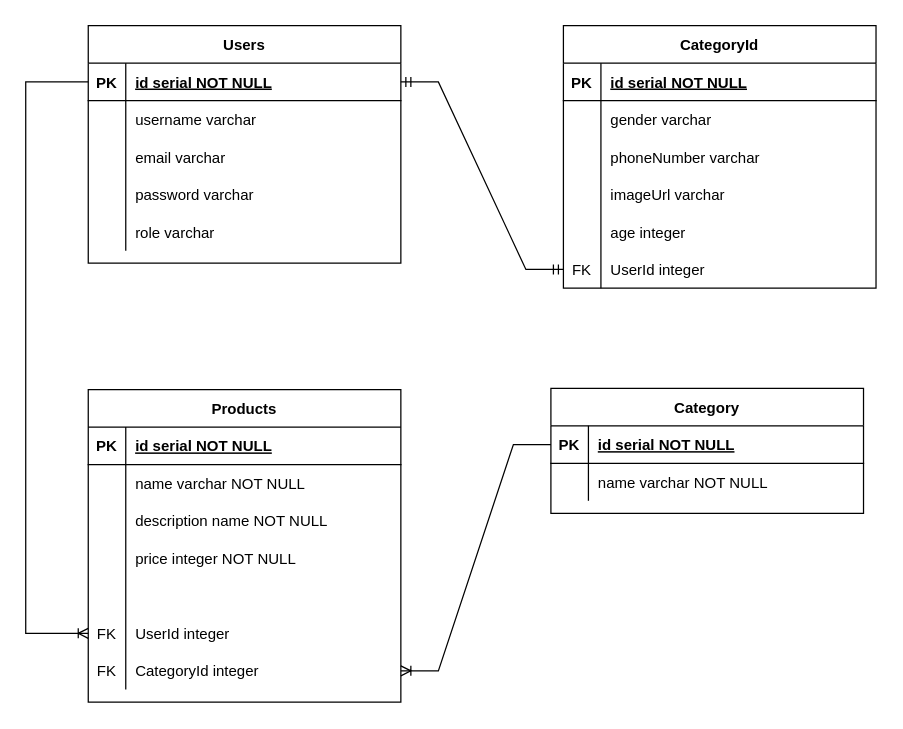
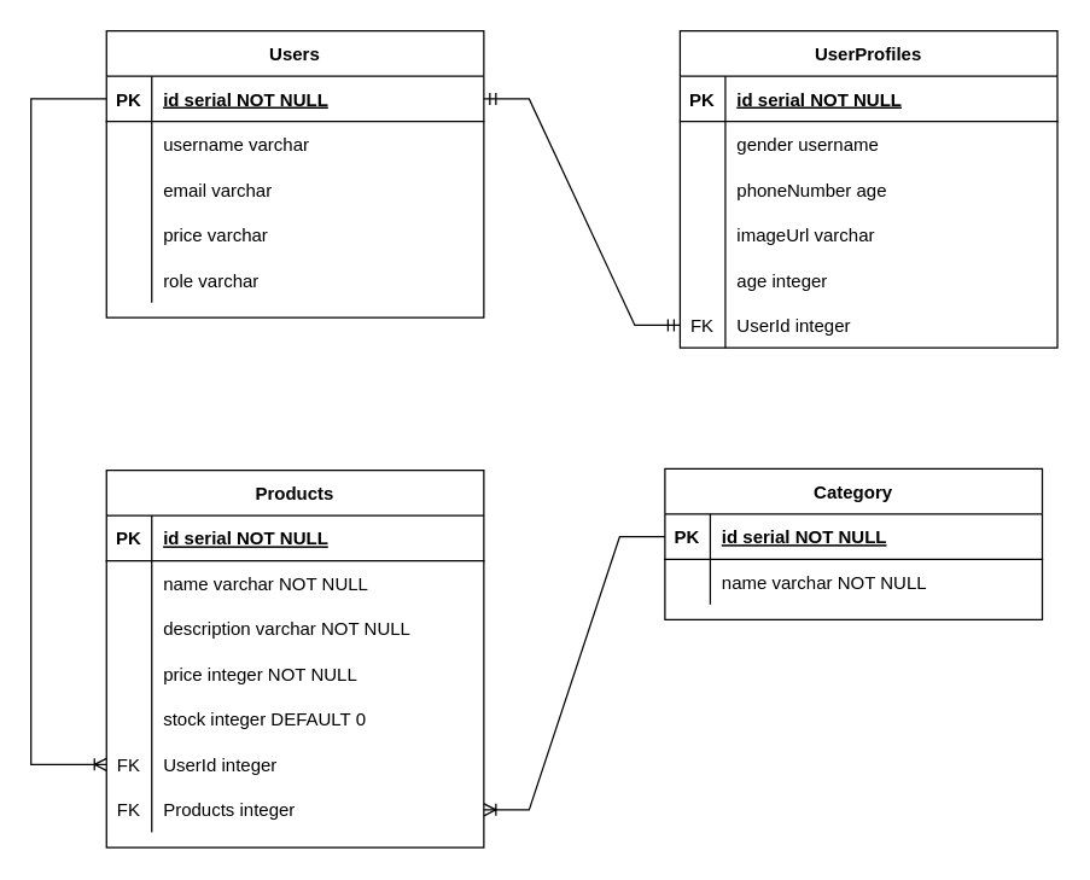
  <mxCell id="0" />
  <mxCell id="1" parent="0" />
  <mxCell id="2" value="Users" style="shape=table;startSize=30;container=1;collapsible=1;childLayout=tableLayout;fixedRows=1;rowLines=0;fontStyle=1;align=center;resizeLast=1;" parent="1" vertex="1"><mxGeometry x="70" y="20" width="250" height="190" as="geometry" /></mxCell>
  <mxCell id="3" value="" style="shape=partialRectangle;collapsible=0;dropTarget=0;pointerEvents=0;fillColor=none;points=[[0,0.5],[1,0.5]];portConstraint=eastwest;top=0;left=0;right=0;bottom=1;" parent="2" vertex="1"><mxGeometry y="30" width="250" height="30" as="geometry" /></mxCell>
  <mxCell id="4" value="PK" style="shape=partialRectangle;overflow=hidden;connectable=0;fillColor=none;top=0;left=0;bottom=0;right=0;fontStyle=1;" parent="3" vertex="1"><mxGeometry width="30" height="30" as="geometry"><mxRectangle width="30" height="30" as="alternateBounds" /></mxGeometry></mxCell>
  <mxCell id="5" value="id serial NOT NULL " style="shape=partialRectangle;overflow=hidden;connectable=0;fillColor=none;top=0;left=0;bottom=0;right=0;align=left;spacingLeft=6;fontStyle=5;" parent="3" vertex="1"><mxGeometry x="30" width="220" height="30" as="geometry"><mxRectangle width="220" height="30" as="alternateBounds" /></mxGeometry></mxCell>
  <mxCell id="6" value="" style="shape=partialRectangle;collapsible=0;dropTarget=0;pointerEvents=0;fillColor=none;points=[[0,0.5],[1,0.5]];portConstraint=eastwest;top=0;left=0;right=0;bottom=0;" parent="2" vertex="1"><mxGeometry y="60" width="250" height="30" as="geometry" /></mxCell>
  <mxCell id="7" value="" style="shape=partialRectangle;overflow=hidden;connectable=0;fillColor=none;top=0;left=0;bottom=0;right=0;" parent="6" vertex="1"><mxGeometry width="30" height="30" as="geometry"><mxRectangle width="30" height="30" as="alternateBounds" /></mxGeometry></mxCell>
  <mxCell id="8" value="username varchar" style="shape=partialRectangle;overflow=hidden;connectable=0;fillColor=none;top=0;left=0;bottom=0;right=0;align=left;spacingLeft=6;" parent="6" vertex="1"><mxGeometry x="30" width="220" height="30" as="geometry"><mxRectangle width="220" height="30" as="alternateBounds" /></mxGeometry></mxCell>
  <mxCell id="9" value="" style="shape=partialRectangle;collapsible=0;dropTarget=0;pointerEvents=0;fillColor=none;points=[[0,0.5],[1,0.5]];portConstraint=eastwest;top=0;left=0;right=0;bottom=0;" parent="2" vertex="1"><mxGeometry y="90" width="250" height="30" as="geometry" /></mxCell>
  <mxCell id="10" value="" style="shape=partialRectangle;overflow=hidden;connectable=0;fillColor=none;top=0;left=0;bottom=0;right=0;" parent="9" vertex="1"><mxGeometry width="30" height="30" as="geometry"><mxRectangle width="30" height="30" as="alternateBounds" /></mxGeometry></mxCell>
  <mxCell id="11" value="email varchar" style="shape=partialRectangle;overflow=hidden;connectable=0;fillColor=none;top=0;left=0;bottom=0;right=0;align=left;spacingLeft=6;" parent="9" vertex="1"><mxGeometry x="30" width="220" height="30" as="geometry"><mxRectangle width="220" height="30" as="alternateBounds" /></mxGeometry></mxCell>
  <mxCell id="12" value="" style="shape=partialRectangle;collapsible=0;dropTarget=0;pointerEvents=0;fillColor=none;points=[[0,0.5],[1,0.5]];portConstraint=eastwest;top=0;left=0;right=0;bottom=0;" parent="2" vertex="1"><mxGeometry y="120" width="250" height="30" as="geometry" /></mxCell>
  <mxCell id="13" value="" style="shape=partialRectangle;overflow=hidden;connectable=0;fillColor=none;top=0;left=0;bottom=0;right=0;" parent="12" vertex="1"><mxGeometry width="30" height="30" as="geometry"><mxRectangle width="30" height="30" as="alternateBounds" /></mxGeometry></mxCell>
- <mxCell id="14" value="password varchar" style="shape=partialRectangle;overflow=hidden;connectable=0;fillColor=none;top=0;left=0;bottom=0;right=0;align=left;spacingLeft=6;" parent="12" vertex="1"><mxGeometry x="30" width="220" height="30" as="geometry"><mxRectangle width="220" height="30" as="alternateBounds" /></mxGeometry></mxCell>
+ <mxCell id="14" value="price varchar" style="shape=partialRectangle;overflow=hidden;connectable=0;fillColor=none;top=0;left=0;bottom=0;right=0;align=left;spacingLeft=6;" parent="12" vertex="1"><mxGeometry x="30" width="220" height="30" as="geometry"><mxRectangle width="220" height="30" as="alternateBounds" /></mxGeometry></mxCell>
  <mxCell id="15" value="" style="shape=partialRectangle;collapsible=0;dropTarget=0;pointerEvents=0;fillColor=none;points=[[0,0.5],[1,0.5]];portConstraint=eastwest;top=0;left=0;right=0;bottom=0;" parent="2" vertex="1"><mxGeometry y="150" width="250" height="30" as="geometry" /></mxCell>
  <mxCell id="16" value="" style="shape=partialRectangle;overflow=hidden;connectable=0;fillColor=none;top=0;left=0;bottom=0;right=0;" parent="15" vertex="1"><mxGeometry width="30" height="30" as="geometry"><mxRectangle width="30" height="30" as="alternateBounds" /></mxGeometry></mxCell>
  <mxCell id="17" value="role varchar" style="shape=partialRectangle;overflow=hidden;connectable=0;fillColor=none;top=0;left=0;bottom=0;right=0;align=left;spacingLeft=6;" parent="15" vertex="1"><mxGeometry x="30" width="220" height="30" as="geometry"><mxRectangle width="220" height="30" as="alternateBounds" /></mxGeometry></mxCell>
- <mxCell id="18" value="CategoryId" style="shape=table;startSize=30;container=1;collapsible=1;childLayout=tableLayout;fixedRows=1;rowLines=0;fontStyle=1;align=center;resizeLast=1;" parent="1" vertex="1"><mxGeometry x="450" y="20" width="250" height="210" as="geometry" /></mxCell>
+ <mxCell id="18" value="UserProfiles" style="shape=table;startSize=30;container=1;collapsible=1;childLayout=tableLayout;fixedRows=1;rowLines=0;fontStyle=1;align=center;resizeLast=1;" parent="1" vertex="1"><mxGeometry x="450" y="20" width="250" height="210" as="geometry" /></mxCell>
  <mxCell id="19" value="" style="shape=partialRectangle;collapsible=0;dropTarget=0;pointerEvents=0;fillColor=none;points=[[0,0.5],[1,0.5]];portConstraint=eastwest;top=0;left=0;right=0;bottom=1;" parent="18" vertex="1"><mxGeometry y="30" width="250" height="30" as="geometry" /></mxCell>
  <mxCell id="20" value="PK" style="shape=partialRectangle;overflow=hidden;connectable=0;fillColor=none;top=0;left=0;bottom=0;right=0;fontStyle=1;" parent="19" vertex="1"><mxGeometry width="30" height="30" as="geometry"><mxRectangle width="30" height="30" as="alternateBounds" /></mxGeometry></mxCell>
  <mxCell id="21" value="id serial NOT NULL " style="shape=partialRectangle;overflow=hidden;connectable=0;fillColor=none;top=0;left=0;bottom=0;right=0;align=left;spacingLeft=6;fontStyle=5;" parent="19" vertex="1"><mxGeometry x="30" width="220" height="30" as="geometry"><mxRectangle width="220" height="30" as="alternateBounds" /></mxGeometry></mxCell>
  <mxCell id="22" value="" style="shape=partialRectangle;collapsible=0;dropTarget=0;pointerEvents=0;fillColor=none;points=[[0,0.5],[1,0.5]];portConstraint=eastwest;top=0;left=0;right=0;bottom=0;" parent="18" vertex="1"><mxGeometry y="60" width="250" height="30" as="geometry" /></mxCell>
  <mxCell id="23" value="" style="shape=partialRectangle;overflow=hidden;connectable=0;fillColor=none;top=0;left=0;bottom=0;right=0;" parent="22" vertex="1"><mxGeometry width="30" height="30" as="geometry"><mxRectangle width="30" height="30" as="alternateBounds" /></mxGeometry></mxCell>
- <mxCell id="24" value="gender varchar" style="shape=partialRectangle;overflow=hidden;connectable=0;fillColor=none;top=0;left=0;bottom=0;right=0;align=left;spacingLeft=6;" parent="22" vertex="1"><mxGeometry x="30" width="220" height="30" as="geometry"><mxRectangle width="220" height="30" as="alternateBounds" /></mxGeometry></mxCell>
+ <mxCell id="24" value="gender username" style="shape=partialRectangle;overflow=hidden;connectable=0;fillColor=none;top=0;left=0;bottom=0;right=0;align=left;spacingLeft=6;" parent="22" vertex="1"><mxGeometry x="30" width="220" height="30" as="geometry"><mxRectangle width="220" height="30" as="alternateBounds" /></mxGeometry></mxCell>
  <mxCell id="25" value="" style="shape=partialRectangle;collapsible=0;dropTarget=0;pointerEvents=0;fillColor=none;points=[[0,0.5],[1,0.5]];portConstraint=eastwest;top=0;left=0;right=0;bottom=0;" parent="18" vertex="1"><mxGeometry y="90" width="250" height="30" as="geometry" /></mxCell>
  <mxCell id="26" value="" style="shape=partialRectangle;overflow=hidden;connectable=0;fillColor=none;top=0;left=0;bottom=0;right=0;" parent="25" vertex="1"><mxGeometry width="30" height="30" as="geometry"><mxRectangle width="30" height="30" as="alternateBounds" /></mxGeometry></mxCell>
- <mxCell id="27" value="phoneNumber varchar" style="shape=partialRectangle;overflow=hidden;connectable=0;fillColor=none;top=0;left=0;bottom=0;right=0;align=left;spacingLeft=6;" parent="25" vertex="1"><mxGeometry x="30" width="220" height="30" as="geometry"><mxRectangle width="220" height="30" as="alternateBounds" /></mxGeometry></mxCell>
+ <mxCell id="27" value="phoneNumber age" style="shape=partialRectangle;overflow=hidden;connectable=0;fillColor=none;top=0;left=0;bottom=0;right=0;align=left;spacingLeft=6;" parent="25" vertex="1"><mxGeometry x="30" width="220" height="30" as="geometry"><mxRectangle width="220" height="30" as="alternateBounds" /></mxGeometry></mxCell>
  <mxCell id="28" value="" style="shape=partialRectangle;collapsible=0;dropTarget=0;pointerEvents=0;fillColor=none;points=[[0,0.5],[1,0.5]];portConstraint=eastwest;top=0;left=0;right=0;bottom=0;" parent="18" vertex="1"><mxGeometry y="120" width="250" height="30" as="geometry" /></mxCell>
  <mxCell id="29" value="" style="shape=partialRectangle;overflow=hidden;connectable=0;fillColor=none;top=0;left=0;bottom=0;right=0;" parent="28" vertex="1"><mxGeometry width="30" height="30" as="geometry"><mxRectangle width="30" height="30" as="alternateBounds" /></mxGeometry></mxCell>
  <mxCell id="30" value="imageUrl varchar" style="shape=partialRectangle;overflow=hidden;connectable=0;fillColor=none;top=0;left=0;bottom=0;right=0;align=left;spacingLeft=6;" parent="28" vertex="1"><mxGeometry x="30" width="220" height="30" as="geometry"><mxRectangle width="220" height="30" as="alternateBounds" /></mxGeometry></mxCell>
  <mxCell id="31" value="" style="shape=partialRectangle;collapsible=0;dropTarget=0;pointerEvents=0;fillColor=none;points=[[0,0.5],[1,0.5]];portConstraint=eastwest;top=0;left=0;right=0;bottom=0;" parent="18" vertex="1"><mxGeometry y="150" width="250" height="30" as="geometry" /></mxCell>
  <mxCell id="32" value="" style="shape=partialRectangle;overflow=hidden;connectable=0;fillColor=none;top=0;left=0;bottom=0;right=0;" parent="31" vertex="1"><mxGeometry width="30" height="30" as="geometry"><mxRectangle width="30" height="30" as="alternateBounds" /></mxGeometry></mxCell>
  <mxCell id="33" value="age integer" style="shape=partialRectangle;overflow=hidden;connectable=0;fillColor=none;top=0;left=0;bottom=0;right=0;align=left;spacingLeft=6;" parent="31" vertex="1"><mxGeometry x="30" width="220" height="30" as="geometry"><mxRectangle width="220" height="30" as="alternateBounds" /></mxGeometry></mxCell>
  <mxCell id="34" value="" style="shape=partialRectangle;collapsible=0;dropTarget=0;pointerEvents=0;fillColor=none;points=[[0,0.5],[1,0.5]];portConstraint=eastwest;top=0;left=0;right=0;bottom=0;" parent="18" vertex="1"><mxGeometry y="180" width="250" height="30" as="geometry" /></mxCell>
  <mxCell id="35" value="FK" style="shape=partialRectangle;overflow=hidden;connectable=0;fillColor=none;top=0;left=0;bottom=0;right=0;" parent="34" vertex="1"><mxGeometry width="30" height="30" as="geometry"><mxRectangle width="30" height="30" as="alternateBounds" /></mxGeometry></mxCell>
  <mxCell id="36" value="UserId integer" style="shape=partialRectangle;overflow=hidden;connectable=0;fillColor=none;top=0;left=0;bottom=0;right=0;align=left;spacingLeft=6;" parent="34" vertex="1"><mxGeometry x="30" width="220" height="30" as="geometry"><mxRectangle width="220" height="30" as="alternateBounds" /></mxGeometry></mxCell>
  <mxCell id="37" value="Products" style="shape=table;startSize=30;container=1;collapsible=1;childLayout=tableLayout;fixedRows=1;rowLines=0;fontStyle=1;align=center;resizeLast=1;" parent="1" vertex="1"><mxGeometry x="70" y="311" width="250" height="250" as="geometry" /></mxCell>
  <mxCell id="38" value="" style="shape=partialRectangle;collapsible=0;dropTarget=0;pointerEvents=0;fillColor=none;points=[[0,0.5],[1,0.5]];portConstraint=eastwest;top=0;left=0;right=0;bottom=1;" parent="37" vertex="1"><mxGeometry y="30" width="250" height="30" as="geometry" /></mxCell>
  <mxCell id="39" value="PK" style="shape=partialRectangle;overflow=hidden;connectable=0;fillColor=none;top=0;left=0;bottom=0;right=0;fontStyle=1;" parent="38" vertex="1"><mxGeometry width="30" height="30" as="geometry"><mxRectangle width="30" height="30" as="alternateBounds" /></mxGeometry></mxCell>
  <mxCell id="40" value="id serial NOT NULL " style="shape=partialRectangle;overflow=hidden;connectable=0;fillColor=none;top=0;left=0;bottom=0;right=0;align=left;spacingLeft=6;fontStyle=5;" parent="38" vertex="1"><mxGeometry x="30" width="220" height="30" as="geometry"><mxRectangle width="220" height="30" as="alternateBounds" /></mxGeometry></mxCell>
  <mxCell id="41" value="" style="shape=partialRectangle;collapsible=0;dropTarget=0;pointerEvents=0;fillColor=none;points=[[0,0.5],[1,0.5]];portConstraint=eastwest;top=0;left=0;right=0;bottom=0;" parent="37" vertex="1"><mxGeometry y="60" width="250" height="30" as="geometry" /></mxCell>
  <mxCell id="42" value="" style="shape=partialRectangle;overflow=hidden;connectable=0;fillColor=none;top=0;left=0;bottom=0;right=0;" parent="41" vertex="1"><mxGeometry width="30" height="30" as="geometry"><mxRectangle width="30" height="30" as="alternateBounds" /></mxGeometry></mxCell>
  <mxCell id="43" value="name varchar NOT NULL" style="shape=partialRectangle;overflow=hidden;connectable=0;fillColor=none;top=0;left=0;bottom=0;right=0;align=left;spacingLeft=6;" parent="41" vertex="1"><mxGeometry x="30" width="220" height="30" as="geometry"><mxRectangle width="220" height="30" as="alternateBounds" /></mxGeometry></mxCell>
  <mxCell id="44" value="" style="shape=partialRectangle;collapsible=0;dropTarget=0;pointerEvents=0;fillColor=none;points=[[0,0.5],[1,0.5]];portConstraint=eastwest;top=0;left=0;right=0;bottom=0;" parent="37" vertex="1"><mxGeometry y="90" width="250" height="30" as="geometry" /></mxCell>
  <mxCell id="45" value="" style="shape=partialRectangle;overflow=hidden;connectable=0;fillColor=none;top=0;left=0;bottom=0;right=0;" parent="44" vertex="1"><mxGeometry width="30" height="30" as="geometry"><mxRectangle width="30" height="30" as="alternateBounds" /></mxGeometry></mxCell>
- <mxCell id="46" value="description name NOT NULL" style="shape=partialRectangle;overflow=hidden;connectable=0;fillColor=none;top=0;left=0;bottom=0;right=0;align=left;spacingLeft=6;" parent="44" vertex="1"><mxGeometry x="30" width="220" height="30" as="geometry"><mxRectangle width="220" height="30" as="alternateBounds" /></mxGeometry></mxCell>
+ <mxCell id="46" value="description varchar NOT NULL" style="shape=partialRectangle;overflow=hidden;connectable=0;fillColor=none;top=0;left=0;bottom=0;right=0;align=left;spacingLeft=6;" parent="44" vertex="1"><mxGeometry x="30" width="220" height="30" as="geometry"><mxRectangle width="220" height="30" as="alternateBounds" /></mxGeometry></mxCell>
  <mxCell id="47" value="" style="shape=partialRectangle;collapsible=0;dropTarget=0;pointerEvents=0;fillColor=none;points=[[0,0.5],[1,0.5]];portConstraint=eastwest;top=0;left=0;right=0;bottom=0;" parent="37" vertex="1"><mxGeometry y="120" width="250" height="30" as="geometry" /></mxCell>
  <mxCell id="48" value="" style="shape=partialRectangle;overflow=hidden;connectable=0;fillColor=none;top=0;left=0;bottom=0;right=0;" parent="47" vertex="1"><mxGeometry width="30" height="30" as="geometry"><mxRectangle width="30" height="30" as="alternateBounds" /></mxGeometry></mxCell>
  <mxCell id="49" value="price integer NOT NULL" style="shape=partialRectangle;overflow=hidden;connectable=0;fillColor=none;top=0;left=0;bottom=0;right=0;align=left;spacingLeft=6;" parent="47" vertex="1"><mxGeometry x="30" width="220" height="30" as="geometry"><mxRectangle width="220" height="30" as="alternateBounds" /></mxGeometry></mxCell>
  <mxCell id="50" value="" style="shape=partialRectangle;collapsible=0;dropTarget=0;pointerEvents=0;fillColor=none;points=[[0,0.5],[1,0.5]];portConstraint=eastwest;top=0;left=0;right=0;bottom=0;" parent="37" vertex="1"><mxGeometry y="150" width="250" height="30" as="geometry" /></mxCell>
  <mxCell id="51" value="" style="shape=partialRectangle;overflow=hidden;connectable=0;fillColor=none;top=0;left=0;bottom=0;right=0;" parent="50" vertex="1"><mxGeometry width="30" height="30" as="geometry"><mxRectangle width="30" height="30" as="alternateBounds" /></mxGeometry></mxCell>
+ <mxCell id="52" value="stock integer DEFAULT 0" style="shape=partialRectangle;overflow=hidden;connectable=0;fillColor=none;top=0;left=0;bottom=0;right=0;align=left;spacingLeft=6;" parent="50" vertex="1"><mxGeometry x="30" width="220" height="30" as="geometry"><mxRectangle width="220" height="30" as="alternateBounds" /></mxGeometry></mxCell>
  <mxCell id="53" value="" style="shape=partialRectangle;collapsible=0;dropTarget=0;pointerEvents=0;fillColor=none;points=[[0,0.5],[1,0.5]];portConstraint=eastwest;top=0;left=0;right=0;bottom=0;" parent="37" vertex="1"><mxGeometry y="180" width="250" height="30" as="geometry" /></mxCell>
  <mxCell id="54" value="FK" style="shape=partialRectangle;overflow=hidden;connectable=0;fillColor=none;top=0;left=0;bottom=0;right=0;" parent="53" vertex="1"><mxGeometry width="30" height="30" as="geometry"><mxRectangle width="30" height="30" as="alternateBounds" /></mxGeometry></mxCell>
  <mxCell id="55" value="UserId integer" style="shape=partialRectangle;overflow=hidden;connectable=0;fillColor=none;top=0;left=0;bottom=0;right=0;align=left;spacingLeft=6;" parent="53" vertex="1"><mxGeometry x="30" width="220" height="30" as="geometry"><mxRectangle width="220" height="30" as="alternateBounds" /></mxGeometry></mxCell>
  <mxCell id="56" value="" style="shape=partialRectangle;collapsible=0;dropTarget=0;pointerEvents=0;fillColor=none;points=[[0,0.5],[1,0.5]];portConstraint=eastwest;top=0;left=0;right=0;bottom=0;" parent="37" vertex="1"><mxGeometry y="210" width="250" height="30" as="geometry" /></mxCell>
  <mxCell id="57" value="FK" style="shape=partialRectangle;overflow=hidden;connectable=0;fillColor=none;top=0;left=0;bottom=0;right=0;" parent="56" vertex="1"><mxGeometry width="30" height="30" as="geometry"><mxRectangle width="30" height="30" as="alternateBounds" /></mxGeometry></mxCell>
- <mxCell id="58" value="CategoryId integer" style="shape=partialRectangle;overflow=hidden;connectable=0;fillColor=none;top=0;left=0;bottom=0;right=0;align=left;spacingLeft=6;" parent="56" vertex="1"><mxGeometry x="30" width="220" height="30" as="geometry"><mxRectangle width="220" height="30" as="alternateBounds" /></mxGeometry></mxCell>
+ <mxCell id="58" value="Products integer" style="shape=partialRectangle;overflow=hidden;connectable=0;fillColor=none;top=0;left=0;bottom=0;right=0;align=left;spacingLeft=6;" parent="56" vertex="1"><mxGeometry x="30" width="220" height="30" as="geometry"><mxRectangle width="220" height="30" as="alternateBounds" /></mxGeometry></mxCell>
  <mxCell id="59" value="Category" style="shape=table;startSize=30;container=1;collapsible=1;childLayout=tableLayout;fixedRows=1;rowLines=0;fontStyle=1;align=center;resizeLast=1;" parent="1" vertex="1"><mxGeometry x="440" y="310" width="250" height="100" as="geometry" /></mxCell>
  <mxCell id="60" value="" style="shape=partialRectangle;collapsible=0;dropTarget=0;pointerEvents=0;fillColor=none;points=[[0,0.5],[1,0.5]];portConstraint=eastwest;top=0;left=0;right=0;bottom=1;" parent="59" vertex="1"><mxGeometry y="30" width="250" height="30" as="geometry" /></mxCell>
  <mxCell id="61" value="PK" style="shape=partialRectangle;overflow=hidden;connectable=0;fillColor=none;top=0;left=0;bottom=0;right=0;fontStyle=1;" parent="60" vertex="1"><mxGeometry width="30" height="30" as="geometry"><mxRectangle width="30" height="30" as="alternateBounds" /></mxGeometry></mxCell>
  <mxCell id="62" value="id serial NOT NULL " style="shape=partialRectangle;overflow=hidden;connectable=0;fillColor=none;top=0;left=0;bottom=0;right=0;align=left;spacingLeft=6;fontStyle=5;" parent="60" vertex="1"><mxGeometry x="30" width="220" height="30" as="geometry"><mxRectangle width="220" height="30" as="alternateBounds" /></mxGeometry></mxCell>
  <mxCell id="63" value="" style="shape=partialRectangle;collapsible=0;dropTarget=0;pointerEvents=0;fillColor=none;points=[[0,0.5],[1,0.5]];portConstraint=eastwest;top=0;left=0;right=0;bottom=0;" parent="59" vertex="1"><mxGeometry y="60" width="250" height="30" as="geometry" /></mxCell>
  <mxCell id="64" value="" style="shape=partialRectangle;overflow=hidden;connectable=0;fillColor=none;top=0;left=0;bottom=0;right=0;" parent="63" vertex="1"><mxGeometry width="30" height="30" as="geometry"><mxRectangle width="30" height="30" as="alternateBounds" /></mxGeometry></mxCell>
  <mxCell id="65" value="name varchar NOT NULL" style="shape=partialRectangle;overflow=hidden;connectable=0;fillColor=none;top=0;left=0;bottom=0;right=0;align=left;spacingLeft=6;" parent="63" vertex="1"><mxGeometry x="30" width="220" height="30" as="geometry"><mxRectangle width="220" height="30" as="alternateBounds" /></mxGeometry></mxCell>
  <mxCell id="66" value="" style="edgeStyle=entityRelationEdgeStyle;fontSize=12;html=1;endArrow=ERmandOne;startArrow=ERmandOne;rounded=0;exitX=1;exitY=0.5;exitDx=0;exitDy=0;entryX=0;entryY=0.5;entryDx=0;entryDy=0;" parent="1" source="3" target="34" edge="1"><mxGeometry width="100" height="100" relative="1" as="geometry"><mxPoint x="490" y="360" as="sourcePoint" /><mxPoint x="590" y="260" as="targetPoint" /></mxGeometry></mxCell>
  <mxCell id="67" value="" style="edgeStyle=orthogonalEdgeStyle;fontSize=12;html=1;endArrow=ERoneToMany;rounded=0;entryX=0;entryY=0.5;entryDx=0;entryDy=0;exitX=0;exitY=0.5;exitDx=0;exitDy=0;" parent="1" source="3" target="53" edge="1"><mxGeometry width="100" height="100" relative="1" as="geometry"><mxPoint x="30" y="240" as="sourcePoint" /><mxPoint x="590" y="260" as="targetPoint" /><Array as="points"><mxPoint x="20" y="65" /><mxPoint x="20" y="506" /></Array></mxGeometry></mxCell>
  <mxCell id="68" value="" style="edgeStyle=entityRelationEdgeStyle;fontSize=12;html=1;endArrow=ERoneToMany;rounded=0;exitX=0;exitY=0.5;exitDx=0;exitDy=0;entryX=1;entryY=0.5;entryDx=0;entryDy=0;" parent="1" source="60" target="56" edge="1"><mxGeometry width="100" height="100" relative="1" as="geometry"><mxPoint x="490" y="360" as="sourcePoint" /><mxPoint x="590" y="260" as="targetPoint" /></mxGeometry></mxCell>
